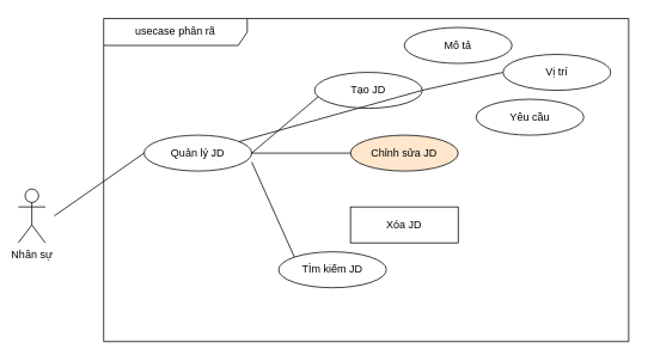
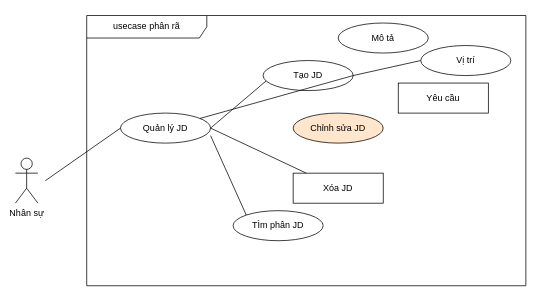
  <mxCell id="0" />
  <mxCell id="1" parent="0" />
  <mxCell id="2" value="usecase phân rã" style="shape=umlFrame;whiteSpace=wrap;html=1;pointerEvents=0;recursiveResize=0;container=1;collapsible=0;width=160;" parent="1" vertex="1"><mxGeometry x="115" y="20" width="585" height="360" as="geometry" /></mxCell>
  <mxCell id="3" value="Quản lý JD" style="ellipse;whiteSpace=wrap;html=1;" parent="2" vertex="1"><mxGeometry x="45" y="130" width="120" height="40" as="geometry" /></mxCell>
  <mxCell id="4" value="Chỉnh sửa JD" style="ellipse;whiteSpace=wrap;html=1;fillColor=#ffe6cc;" parent="2" vertex="1"><mxGeometry x="275" y="130" width="120" height="40" as="geometry" /></mxCell>
  <mxCell id="5" value="" style="endArrow=none;startArrow=none;endFill=0;startFill=0;endSize=8;html=1;verticalAlign=bottom;labelBackgroundColor=none;strokeWidth=1;entryX=0;entryY=1;entryDx=0;entryDy=0;exitX=1;exitY=0.5;exitDx=0;exitDy=0;" parent="2" source="3" edge="1"><mxGeometry width="160" relative="1" as="geometry"><mxPoint x="-65" y="120" as="sourcePoint" /><mxPoint x="242.574" y="84.142" as="targetPoint" /></mxGeometry></mxCell>
- <mxCell id="6" value="" style="endArrow=none;startArrow=none;endFill=0;startFill=0;endSize=8;html=1;verticalAlign=bottom;labelBackgroundColor=none;strokeWidth=1;entryX=0;entryY=0.5;entryDx=0;entryDy=0;exitX=1;exitY=0.5;exitDx=0;exitDy=0;" parent="2" source="3" target="4" edge="1"><mxGeometry width="160" relative="1" as="geometry"><mxPoint x="-55" y="130" as="sourcePoint" /><mxPoint x="75" y="130" as="targetPoint" /></mxGeometry></mxCell>
  <mxCell id="7" value="Mô tả" style="ellipse;whiteSpace=wrap;html=1;" parent="2" vertex="1"><mxGeometry x="335" y="10" width="120" height="40" as="geometry" /></mxCell>
  <mxCell id="8" value="Tạo JD" style="ellipse;whiteSpace=wrap;html=1;" parent="2" vertex="1"><mxGeometry x="235" y="60" width="120" height="40" as="geometry" /></mxCell>
  <mxCell id="9" value="Vị trí" style="ellipse;whiteSpace=wrap;html=1;" parent="2" vertex="1"><mxGeometry x="445" y="40" width="120" height="40" as="geometry" /></mxCell>
  <mxCell id="10" value="Xóa JD" style="whiteSpace=wrap;html=1;rounded=0;" parent="2" vertex="1"><mxGeometry x="275" y="210" width="120" height="40" as="geometry" /></mxCell>
- <mxCell id="11" value="TÌm kiếm JD" style="ellipse;whiteSpace=wrap;html=1;" parent="2" vertex="1"><mxGeometry x="195" y="260" width="120" height="40" as="geometry" /></mxCell>
- <mxCell id="12" value="Yêu cầu" style="ellipse;whiteSpace=wrap;html=1;" parent="2" vertex="1"><mxGeometry x="415" y="90" width="120" height="40" as="geometry" /></mxCell>
+ <mxCell id="11" value="TÌm phân JD" style="ellipse;whiteSpace=wrap;html=1;" parent="2" vertex="1"><mxGeometry x="195" y="260" width="120" height="40" as="geometry" /></mxCell>
+ <mxCell id="12" value="Yêu cầu" style="whiteSpace=wrap;html=1;rounded=0;" parent="2" vertex="1"><mxGeometry x="415" y="90" width="120" height="40" as="geometry" /></mxCell>
+ <mxCell id="13" value="" style="endArrow=none;startArrow=none;endFill=0;startFill=0;endSize=8;html=1;verticalAlign=bottom;labelBackgroundColor=none;strokeWidth=1;exitX=1;exitY=0.5;exitDx=0;exitDy=0;" parent="2" source="3" target="10" edge="1"><mxGeometry width="160" relative="1" as="geometry"><mxPoint x="175" y="160" as="sourcePoint" /><mxPoint x="285" y="160" as="targetPoint" /></mxGeometry></mxCell>
  <mxCell id="14" value="" style="endArrow=none;startArrow=none;endFill=0;startFill=0;endSize=8;html=1;verticalAlign=bottom;labelBackgroundColor=none;strokeWidth=1;exitX=1;exitY=0.5;exitDx=0;exitDy=0;" parent="2" source="8" target="3" edge="1"><mxGeometry width="160" relative="1" as="geometry"><mxPoint x="175" y="160" as="sourcePoint" /><mxPoint x="285" y="160" as="targetPoint" /></mxGeometry></mxCell>
  <mxCell id="15" value="Nhân sự" style="shape=umlActor;verticalLabelPosition=bottom;verticalAlign=top;html=1;" parent="1" vertex="1"><mxGeometry x="20" y="210" width="30" height="60" as="geometry" /></mxCell>
  <mxCell id="16" value="" style="endArrow=none;startArrow=none;endFill=0;startFill=0;endSize=8;html=1;verticalAlign=bottom;labelBackgroundColor=none;strokeWidth=1;entryX=0;entryY=0.5;entryDx=0;entryDy=0;" parent="1" target="3" edge="1"><mxGeometry width="160" relative="1" as="geometry"><mxPoint x="60" y="240" as="sourcePoint" /><mxPoint x="170" y="200" as="targetPoint" /></mxGeometry></mxCell>
  <mxCell id="17" value="" style="endArrow=none;startArrow=none;endFill=0;startFill=0;endSize=8;html=1;verticalAlign=bottom;labelBackgroundColor=none;strokeWidth=1;entryX=0;entryY=0;entryDx=0;entryDy=0;" parent="1" target="11" edge="1"><mxGeometry width="160" relative="1" as="geometry"><mxPoint x="280" y="180" as="sourcePoint" /><mxPoint x="410" y="200" as="targetPoint" /></mxGeometry></mxCell>
  <mxCell id="18" value="" style="endArrow=none;startArrow=none;endFill=0;startFill=0;endSize=8;html=1;verticalAlign=bottom;labelBackgroundColor=none;strokeWidth=1;entryX=0;entryY=0.5;entryDx=0;entryDy=0;" parent="1" target="9" edge="1"><mxGeometry width="160" relative="1" as="geometry"><mxPoint x="470" y="100" as="sourcePoint" /><mxPoint x="510" y="80" as="targetPoint" /></mxGeometry></mxCell>
